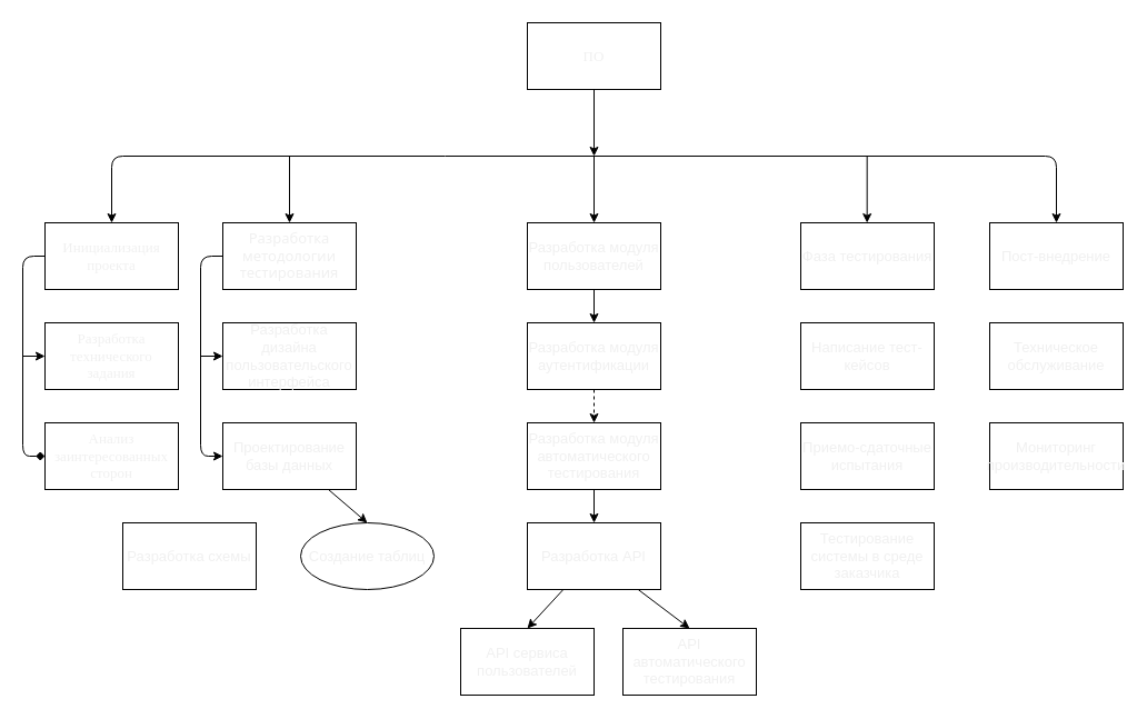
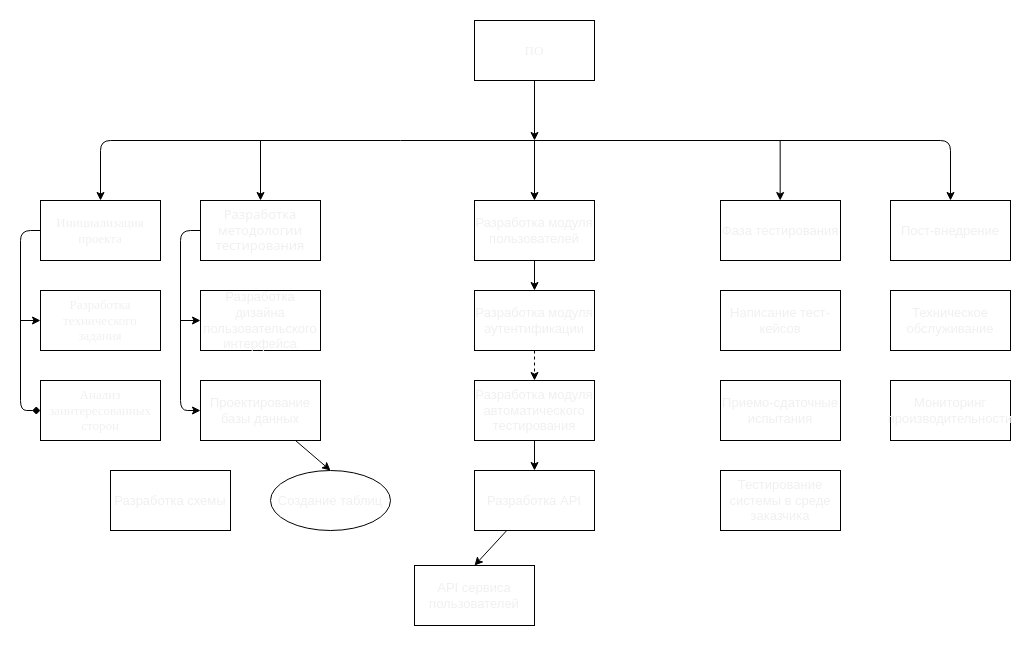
  <mxCell id="0" />
  <mxCell id="1" parent="0" />
  <mxCell id="2" value="ПО" style="rounded=0;whiteSpace=wrap;html=1;fontFamily=Times New Roman;fontColor=#F0F0F0;fontSize=13;align=center;" vertex="1" parent="1"><mxGeometry x="474" y="20" width="120" height="60" as="geometry" /></mxCell>
  <mxCell id="3" style="edgeStyle=none;html=1;exitX=0;exitY=0.5;exitDx=0;exitDy=0;fontFamily=Times New Roman;fontColor=#F0F0F0;entryX=0;entryY=0.5;entryDx=0;entryDy=0;fontSize=13;align=center;endArrow=diamond;" edge="1" parent="1" source="4" target="6"><mxGeometry relative="1" as="geometry"><mxPoint x="20" y="410" as="targetPoint" /><Array as="points"><mxPoint x="20" y="230" /><mxPoint x="20" y="410" /></Array></mxGeometry></mxCell>
  <mxCell id="4" value="&lt;span style=&quot;font-size: 13px;&quot;&gt;Инициализация проекта&lt;/span&gt;&lt;span style=&quot;font-size: 13px;&quot;&gt;&lt;/span&gt;" style="rounded=0;whiteSpace=wrap;html=1;fontFamily=Times New Roman;fontColor=#F0F0F0;fontSize=13;align=center;" vertex="1" parent="1"><mxGeometry x="40" y="200" width="120" height="60" as="geometry" /></mxCell>
  <mxCell id="5" value="&lt;span style=&quot;font-size: 13px; caret-color: rgb(55, 65, 81);&quot;&gt;Разработка технического задания&lt;/span&gt;" style="rounded=0;whiteSpace=wrap;html=1;fontFamily=Times New Roman;fontColor=#F0F0F0;align=center;fontSize=13;" vertex="1" parent="1"><mxGeometry x="40" y="290" width="120" height="60" as="geometry" /></mxCell>
  <mxCell id="6" value="&lt;span style=&quot;font-size: 13px; caret-color: rgb(55, 65, 81);&quot;&gt;Анализ заинтересованных сторон&lt;/span&gt;" style="rounded=0;whiteSpace=wrap;html=1;fontFamily=Times New Roman;fontColor=#F0F0F0;align=center;fontSize=13;" vertex="1" parent="1"><mxGeometry x="40" y="380" width="120" height="60" as="geometry" /></mxCell>
  <mxCell id="7" value="" style="endArrow=classic;html=1;fontFamily=Times New Roman;fontColor=#F0F0F0;entryX=0;entryY=0.5;entryDx=0;entryDy=0;fontSize=13;align=center;" edge="1" parent="1" target="5"><mxGeometry width="50" height="50" relative="1" as="geometry"><mxPoint x="20" y="320" as="sourcePoint" /><mxPoint x="700" y="520" as="targetPoint" /></mxGeometry></mxCell>
  <mxCell id="8" style="edgeStyle=none;html=1;exitX=0;exitY=0.5;exitDx=0;exitDy=0;fontFamily=Times New Roman;fontColor=#F0F0F0;entryX=0;entryY=0.5;entryDx=0;entryDy=0;fontSize=13;align=center;" edge="1" parent="1" source="9" target="13"><mxGeometry relative="1" as="geometry"><mxPoint x="180" y="420" as="targetPoint" /><Array as="points"><mxPoint x="180" y="230" /><mxPoint x="180" y="410" /></Array></mxGeometry></mxCell>
  <mxCell id="9" value="&lt;span style=&quot;font-family: Söhne, ui-sans-serif, system-ui, -apple-system, &amp;quot;Segoe UI&amp;quot;, Roboto, Ubuntu, Cantarell, &amp;quot;Noto Sans&amp;quot;, sans-serif, &amp;quot;Helvetica Neue&amp;quot;, Arial, &amp;quot;Apple Color Emoji&amp;quot;, &amp;quot;Segoe UI Emoji&amp;quot;, &amp;quot;Segoe UI Symbol&amp;quot;, &amp;quot;Noto Color Emoji&amp;quot;; font-size: 13px; caret-color: rgb(55, 65, 81);&quot;&gt;Разработка методологии тестирования&lt;/span&gt;" style="rounded=0;whiteSpace=wrap;html=1;fontFamily=Times New Roman;fontColor=#F0F0F0;fontSize=13;align=center;" vertex="1" parent="1"><mxGeometry x="200" y="200" width="120" height="60" as="geometry" /></mxCell>
  <mxCell id="10" value="&lt;span style=&quot;font-size: 13px; font-family: Calibri, sans-serif;&quot;&gt;Разработка схемы&lt;/span&gt;&lt;span style=&quot;font-size: 13px;&quot;&gt;&lt;/span&gt;" style="rounded=0;whiteSpace=wrap;html=1;fontFamily=Times New Roman;fontColor=#F0F0F0;fontSize=13;align=center;" vertex="1" parent="1"><mxGeometry x="110" y="470" width="120" height="60" as="geometry" /></mxCell>
  <mxCell id="11" value="&lt;span style=&quot;font-size: 13px; font-family: Calibri, sans-serif;&quot;&gt;Разработка дизайна пользовательского интерфейса&lt;/span&gt;&lt;span style=&quot;font-size: 13px;&quot;&gt;&lt;/span&gt;" style="rounded=0;whiteSpace=wrap;html=1;fontFamily=Times New Roman;fontColor=#F0F0F0;fontSize=13;align=center;" vertex="1" parent="1"><mxGeometry x="200" y="290" width="120" height="60" as="geometry" /></mxCell>
  <mxCell id="12" style="edgeStyle=none;html=1;entryX=0.5;entryY=0;entryDx=0;entryDy=0;fontFamily=Times New Roman;fontColor=#F0F0F0;fontSize=13;align=center;" edge="1" parent="1" source="13" target="15"><mxGeometry relative="1" as="geometry" /></mxCell>
  <mxCell id="13" value="&lt;span style=&quot;font-size: 13px; font-family: Calibri, sans-serif;&quot;&gt;Проектирование базы данных&lt;/span&gt;&lt;span style=&quot;font-size: 13px;&quot;&gt;&lt;/span&gt;" style="rounded=0;whiteSpace=wrap;html=1;fontFamily=Times New Roman;fontColor=#F0F0F0;fontSize=13;align=center;" vertex="1" parent="1"><mxGeometry x="200" y="380" width="120" height="60" as="geometry" /></mxCell>
  <mxCell id="14" value="" style="endArrow=classic;html=1;fontFamily=Times New Roman;fontColor=#F0F0F0;fontSize=13;align=center;" edge="1" parent="1" target="9"><mxGeometry width="50" height="50" relative="1" as="geometry"><mxPoint x="260" y="140" as="sourcePoint" /><mxPoint x="700" y="520" as="targetPoint" /></mxGeometry></mxCell>
  <mxCell id="15" value="&lt;span style=&quot;font-size: 13px; font-family: Calibri, sans-serif;&quot;&gt;Создание таблиц&lt;/span&gt;&lt;span style=&quot;font-size: 13px;&quot;&gt;&lt;/span&gt;" style="ellipse;whiteSpace=wrap;html=1;fontFamily=Times New Roman;fontColor=#F0F0F0;fontSize=13;align=center;" vertex="1" parent="1"><mxGeometry x="270" y="470" width="120" height="60" as="geometry" /></mxCell>
  <mxCell id="16" value="" style="endArrow=classic;html=1;fontFamily=Times New Roman;fontColor=#F0F0F0;entryX=0;entryY=0.5;entryDx=0;entryDy=0;fontSize=13;align=center;" edge="1" parent="1" target="11"><mxGeometry width="50" height="50" relative="1" as="geometry"><mxPoint x="180" y="320" as="sourcePoint" /><mxPoint x="50" y="330" as="targetPoint" /></mxGeometry></mxCell>
  <mxCell id="17" value="" style="edgeStyle=none;html=1;fontFamily=Times New Roman;fontColor=#F0F0F0;fontSize=13;align=center;" edge="1" parent="1" source="18" target="20"><mxGeometry relative="1" as="geometry" /></mxCell>
  <mxCell id="18" value="&lt;span style=&quot;font-size: 13px; font-family: Calibri, sans-serif;&quot;&gt;Разработка модуля пользователей&lt;/span&gt;&lt;span style=&quot;font-size: 13px;&quot;&gt;&lt;/span&gt;" style="rounded=0;whiteSpace=wrap;html=1;fontFamily=Times New Roman;fontColor=#F0F0F0;fontSize=13;align=center;" vertex="1" parent="1"><mxGeometry x="474" y="200" width="120" height="60" as="geometry" /></mxCell>
  <mxCell id="19" value="" style="edgeStyle=none;html=1;fontFamily=Times New Roman;fontColor=#F0F0F0;fontSize=13;align=center;dashed=1;" edge="1" parent="1" source="20" target="22"><mxGeometry relative="1" as="geometry" /></mxCell>
  <mxCell id="20" value="&lt;span style=&quot;font-size: 13px; font-family: Calibri, sans-serif;&quot;&gt;Разработка модуля аутентификации&lt;/span&gt;&lt;span style=&quot;font-size: 13px;&quot;&gt;&lt;/span&gt;" style="rounded=0;whiteSpace=wrap;html=1;fontFamily=Times New Roman;fontColor=#F0F0F0;fontSize=13;align=center;" vertex="1" parent="1"><mxGeometry x="474" y="290" width="120" height="60" as="geometry" /></mxCell>
  <mxCell id="21" value="" style="edgeStyle=none;html=1;fontFamily=Times New Roman;fontColor=#F0F0F0;fontSize=13;align=center;" edge="1" parent="1" source="22" target="25"><mxGeometry relative="1" as="geometry" /></mxCell>
  <mxCell id="22" value="&lt;span style=&quot;font-size: 13px; font-family: Calibri, sans-serif;&quot;&gt;Разработка модуля автоматического тестирования&lt;/span&gt;&lt;span style=&quot;font-size: 13px;&quot;&gt;&lt;/span&gt;" style="rounded=0;whiteSpace=wrap;html=1;fontFamily=Times New Roman;fontColor=#F0F0F0;fontSize=13;align=center;" vertex="1" parent="1"><mxGeometry x="474" y="380" width="120" height="60" as="geometry" /></mxCell>
  <mxCell id="23" style="edgeStyle=none;html=1;entryX=0.5;entryY=0;entryDx=0;entryDy=0;fontFamily=Times New Roman;fontColor=#F0F0F0;fontSize=13;align=center;" edge="1" parent="1" source="25" target="26"><mxGeometry relative="1" as="geometry" /></mxCell>
- <mxCell id="24" style="edgeStyle=none;html=1;entryX=0.5;entryY=0;entryDx=0;entryDy=0;fontFamily=Times New Roman;fontColor=#F0F0F0;fontSize=13;align=center;" edge="1" parent="1" source="25" target="27"><mxGeometry relative="1" as="geometry" /></mxCell>
  <mxCell id="25" value="&lt;span style=&quot;font-size: 13px; font-family: Calibri, sans-serif;&quot;&gt;Разработка API&lt;/span&gt;&lt;span style=&quot;font-size: 13px;&quot;&gt;&lt;/span&gt;" style="rounded=0;whiteSpace=wrap;html=1;fontFamily=Times New Roman;fontColor=#F0F0F0;fontSize=13;align=center;" vertex="1" parent="1"><mxGeometry x="474" y="470" width="120" height="60" as="geometry" /></mxCell>
  <mxCell id="26" value="&lt;span style=&quot;font-size: 13px; font-family: Calibri, sans-serif;&quot;&gt;API сервиса пользователей&lt;/span&gt;&lt;span style=&quot;font-size: 13px;&quot;&gt;&lt;/span&gt;" style="rounded=0;whiteSpace=wrap;html=1;fontFamily=Times New Roman;fontColor=#F0F0F0;fontSize=13;align=center;" vertex="1" parent="1"><mxGeometry x="414" y="565" width="120" height="60" as="geometry" /></mxCell>
- <mxCell id="27" value="&lt;span style=&quot;font-size: 13px; font-family: Calibri, sans-serif;&quot;&gt;API автоматического тестирования&lt;/span&gt;&lt;span style=&quot;font-size: 13px;&quot;&gt;&lt;/span&gt;" style="rounded=0;whiteSpace=wrap;html=1;fontFamily=Times New Roman;fontColor=#F0F0F0;fontSize=13;align=center;" vertex="1" parent="1"><mxGeometry x="560" y="565" width="120" height="60" as="geometry" /></mxCell>
  <mxCell id="28" value="" style="endArrow=classic;html=1;fontFamily=Times New Roman;fontColor=#F0F0F0;entryX=0.5;entryY=0;entryDx=0;entryDy=0;fontSize=13;align=center;" edge="1" parent="1" target="35"><mxGeometry width="50" height="50" relative="1" as="geometry"><mxPoint x="400" y="140" as="sourcePoint" /><mxPoint x="950" y="140" as="targetPoint" /><Array as="points"><mxPoint x="950" y="140" /></Array></mxGeometry></mxCell>
  <mxCell id="29" value="" style="endArrow=classic;html=1;fontFamily=Times New Roman;fontColor=#F0F0F0;entryX=0.5;entryY=0;entryDx=0;entryDy=0;fontSize=13;align=center;" edge="1" parent="1" target="4"><mxGeometry width="50" height="50" relative="1" as="geometry"><mxPoint x="400" y="140" as="sourcePoint" /><mxPoint x="100" y="140" as="targetPoint" /><Array as="points"><mxPoint x="100" y="140" /></Array></mxGeometry></mxCell>
  <mxCell id="30" value="" style="endArrow=classic;html=1;fontFamily=Times New Roman;fontColor=#F0F0F0;fontSize=13;align=center;" edge="1" parent="1"><mxGeometry width="50" height="50" relative="1" as="geometry"><mxPoint x="534" y="140" as="sourcePoint" /><mxPoint x="534" y="200" as="targetPoint" /></mxGeometry></mxCell>
  <mxCell id="31" value="&lt;span style=&quot;font-size: 13px; font-family: Calibri, sans-serif;&quot;&gt;Фаза тестирования&lt;/span&gt;&lt;span style=&quot;font-size: 13px;&quot;&gt;&lt;/span&gt;" style="rounded=0;whiteSpace=wrap;html=1;fontFamily=Times New Roman;fontColor=#F0F0F0;fontSize=13;align=center;" vertex="1" parent="1"><mxGeometry x="720" y="200" width="120" height="60" as="geometry" /></mxCell>
  <mxCell id="32" value="&lt;p style=&quot;margin: 0cm; font-size: 13px; font-family: Calibri, sans-serif;&quot; class=&quot;MsoNormal&quot;&gt;Написание тест-кейсов&lt;/p&gt;" style="rounded=0;whiteSpace=wrap;html=1;fontFamily=Times New Roman;fontColor=#F0F0F0;fontSize=13;align=center;" vertex="1" parent="1"><mxGeometry x="720" y="290" width="120" height="60" as="geometry" /></mxCell>
  <mxCell id="33" value="&lt;span style=&quot;font-size: 13px; font-family: Calibri, sans-serif;&quot;&gt;Приемо-сдаточные испытания&lt;/span&gt;&lt;span style=&quot;font-size: 13px;&quot;&gt;&lt;/span&gt;" style="rounded=0;whiteSpace=wrap;html=1;fontFamily=Times New Roman;fontColor=#F0F0F0;fontSize=13;align=center;" vertex="1" parent="1"><mxGeometry x="720" y="380" width="120" height="60" as="geometry" /></mxCell>
  <mxCell id="34" value="&lt;span style=&quot;font-size: 13px; font-family: Calibri, sans-serif;&quot;&gt;Тестирование системы в среде заказчика&lt;/span&gt;&lt;span style=&quot;font-size: 13px;&quot;&gt;&lt;/span&gt;" style="rounded=0;whiteSpace=wrap;html=1;fontFamily=Times New Roman;fontColor=#F0F0F0;fontSize=13;align=center;" vertex="1" parent="1"><mxGeometry x="720" y="470" width="120" height="60" as="geometry" /></mxCell>
  <mxCell id="35" value="&lt;span style=&quot;font-size: 13px; font-family: Calibri, sans-serif;&quot;&gt;Пост-внедрение&lt;/span&gt;&lt;span style=&quot;font-size: 13px;&quot;&gt;&lt;/span&gt;" style="rounded=0;whiteSpace=wrap;html=1;fontFamily=Times New Roman;fontColor=#F0F0F0;fontSize=13;align=center;" vertex="1" parent="1"><mxGeometry x="890" y="200" width="120" height="60" as="geometry" /></mxCell>
  <mxCell id="36" value="&lt;span style=&quot;font-size: 13px; font-family: Calibri, sans-serif;&quot;&gt;Техническое обслуживание&lt;/span&gt;&lt;span style=&quot;font-size: 13px;&quot;&gt;&lt;/span&gt;" style="rounded=0;whiteSpace=wrap;html=1;fontFamily=Times New Roman;fontColor=#F0F0F0;fontSize=13;align=center;" vertex="1" parent="1"><mxGeometry x="890" y="290" width="120" height="60" as="geometry" /></mxCell>
  <mxCell id="37" value="&lt;span style=&quot;font-size: 13px; font-family: Calibri, sans-serif;&quot;&gt;Мониторинг производительности&lt;/span&gt;&lt;span style=&quot;font-size: 13px;&quot;&gt;&lt;/span&gt;" style="rounded=0;whiteSpace=wrap;html=1;fontFamily=Times New Roman;fontColor=#F0F0F0;fontSize=13;align=center;" vertex="1" parent="1"><mxGeometry x="890" y="380" width="120" height="60" as="geometry" /></mxCell>
  <mxCell id="38" value="" style="endArrow=classic;html=1;fontFamily=Times New Roman;fontColor=#F0F0F0;fontSize=13;align=center;" edge="1" parent="1"><mxGeometry width="50" height="50" relative="1" as="geometry"><mxPoint x="779.66" y="140" as="sourcePoint" /><mxPoint x="779.66" y="200" as="targetPoint" /></mxGeometry></mxCell>
  <mxCell id="39" value="" style="endArrow=classic;html=1;fontFamily=Times New Roman;fontColor=#F0F0F0;fontSize=13;align=center;" edge="1" parent="1"><mxGeometry width="50" height="50" relative="1" as="geometry"><mxPoint x="534" y="80" as="sourcePoint" /><mxPoint x="534" y="140" as="targetPoint" /></mxGeometry></mxCell>
